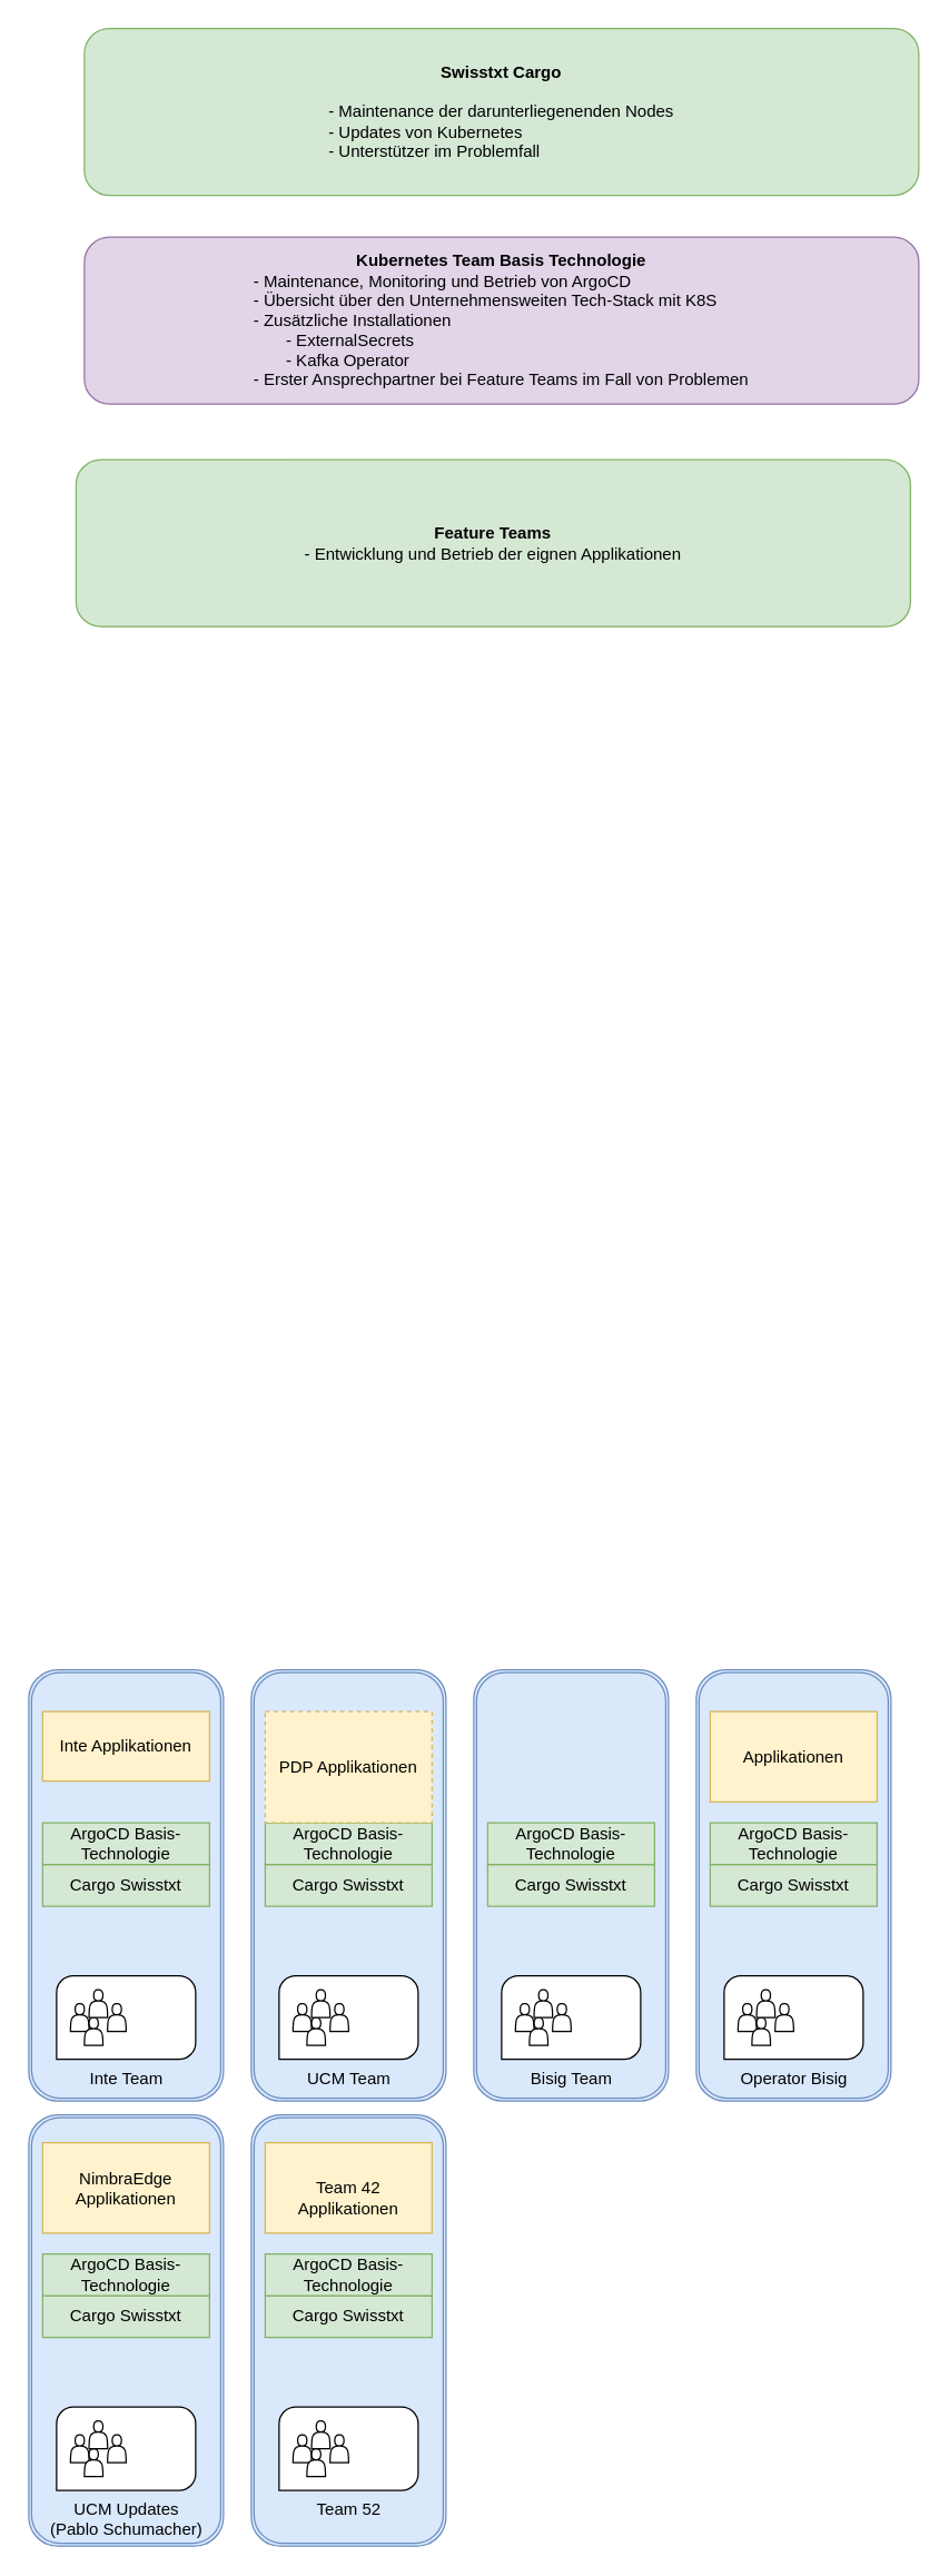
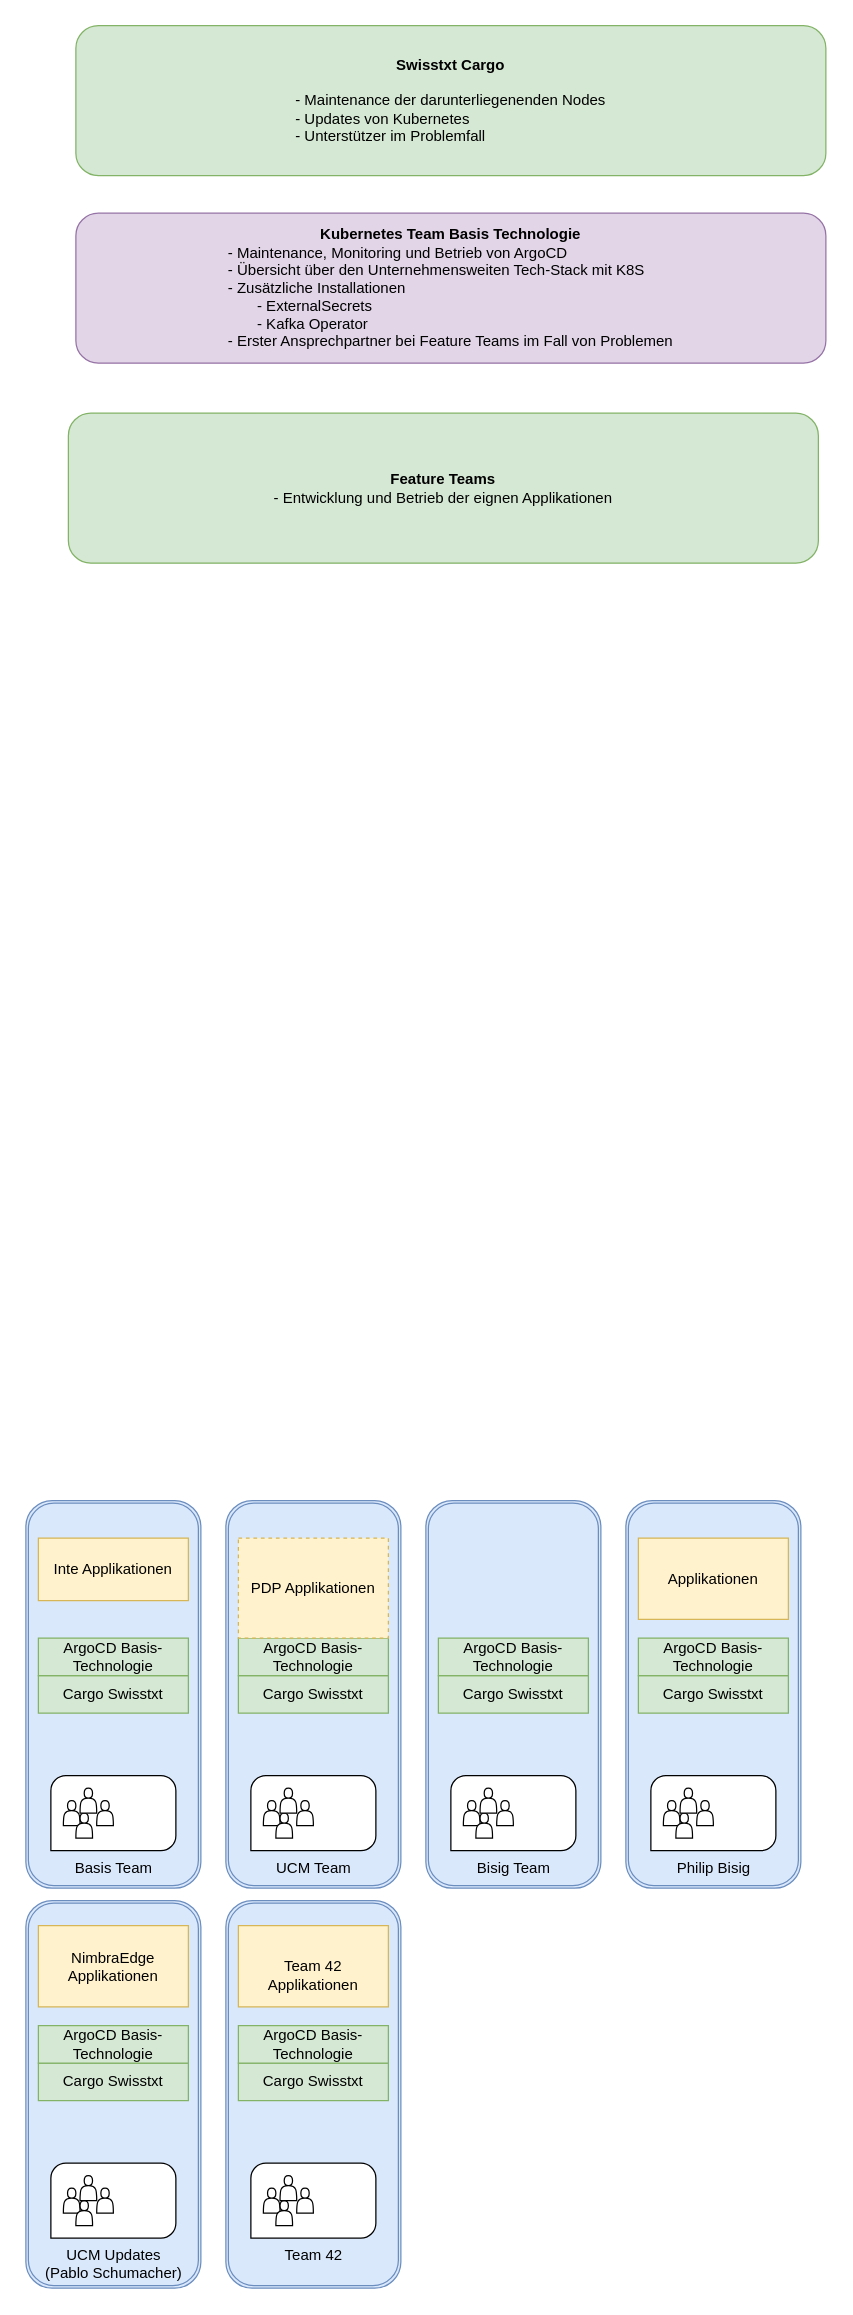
  <mxCell id="0" />
  <mxCell id="1" parent="0" />
  <mxCell id="2" value="" style="shape=ext;double=1;rounded=1;whiteSpace=wrap;html=1;fillColor=#dae8fc;strokeColor=#6c8ebf;" parent="1" vertex="1"><mxGeometry x="180" y="1520" width="140" height="310" as="geometry" /></mxCell>
  <mxCell id="3" value="" style="shape=ext;double=1;rounded=1;whiteSpace=wrap;html=1;fillColor=#dae8fc;strokeColor=#6c8ebf;" parent="1" vertex="1"><mxGeometry x="20" y="1520" width="140" height="310" as="geometry" /></mxCell>
  <mxCell id="4" value="" style="shape=ext;double=1;rounded=1;whiteSpace=wrap;html=1;fillColor=#dae8fc;strokeColor=#6c8ebf;" parent="1" vertex="1"><mxGeometry x="500" y="1200" width="140" height="310" as="geometry" /></mxCell>
  <mxCell id="5" value="" style="shape=ext;double=1;rounded=1;whiteSpace=wrap;html=1;fillColor=#dae8fc;strokeColor=#6c8ebf;" parent="1" vertex="1"><mxGeometry x="340" y="1200" width="140" height="310" as="geometry" /></mxCell>
  <mxCell id="6" value="" style="shape=ext;double=1;rounded=1;whiteSpace=wrap;html=1;fillColor=#dae8fc;strokeColor=#6c8ebf;" parent="1" vertex="1"><mxGeometry x="180" y="1200" width="140" height="310" as="geometry" /></mxCell>
  <mxCell id="7" value="" style="shape=ext;double=1;rounded=1;whiteSpace=wrap;html=1;fillColor=#dae8fc;strokeColor=#6c8ebf;" parent="1" vertex="1"><mxGeometry x="20" y="1200" width="140" height="310" as="geometry" /></mxCell>
- <mxCell id="8" value="Inte Team" style="verticalLabelPosition=bottom;verticalAlign=top;html=1;shape=mxgraph.basic.three_corner_round_rect;dx=6;" parent="1" vertex="1"><mxGeometry x="40" y="1420" width="100" height="60" as="geometry" /></mxCell>
+ <mxCell id="8" value="Basis Team" style="verticalLabelPosition=bottom;verticalAlign=top;html=1;shape=mxgraph.basic.three_corner_round_rect;dx=6;" parent="1" vertex="1"><mxGeometry x="40" y="1420" width="100" height="60" as="geometry" /></mxCell>
  <mxCell id="9" value="Cargo Swisstxt" style="rounded=0;whiteSpace=wrap;html=1;fillColor=#d5e8d4;strokeColor=#82b366;" parent="1" vertex="1"><mxGeometry x="30" y="1340" width="120" height="30" as="geometry" /></mxCell>
  <mxCell id="10" value="ArgoCD Basis-Technologie" style="rounded=0;whiteSpace=wrap;html=1;fillColor=#d5e8d4;strokeColor=#82b366;" parent="1" vertex="1"><mxGeometry x="30" y="1310" width="120" height="30" as="geometry" /></mxCell>
  <mxCell id="11" value="Inte Applikationen" style="rounded=0;whiteSpace=wrap;html=1;fillColor=#fff2cc;strokeColor=#d6b656;" parent="1" vertex="1"><mxGeometry x="30" y="1230" width="120" height="50" as="geometry" /></mxCell>
  <mxCell id="12" value="" style="shape=actor;whiteSpace=wrap;html=1;" parent="1" vertex="1"><mxGeometry x="50" y="1440" width="13.33" height="20" as="geometry" /></mxCell>
  <mxCell id="13" value="" style="shape=actor;whiteSpace=wrap;html=1;" parent="1" vertex="1"><mxGeometry x="60" y="1450" width="13.33" height="20" as="geometry" /></mxCell>
  <mxCell id="14" value="" style="shape=actor;whiteSpace=wrap;html=1;" parent="1" vertex="1"><mxGeometry x="63.33" y="1430" width="13.33" height="20" as="geometry" /></mxCell>
  <mxCell id="15" value="" style="shape=actor;whiteSpace=wrap;html=1;" parent="1" vertex="1"><mxGeometry x="76.66" y="1440" width="13.33" height="20" as="geometry" /></mxCell>
  <mxCell id="16" value="UCM Team" style="verticalLabelPosition=bottom;verticalAlign=top;html=1;shape=mxgraph.basic.three_corner_round_rect;dx=6;" parent="1" vertex="1"><mxGeometry x="200" y="1420" width="100" height="60" as="geometry" /></mxCell>
  <mxCell id="17" value="Cargo Swisstxt" style="rounded=0;whiteSpace=wrap;html=1;fillColor=#d5e8d4;strokeColor=#82b366;" parent="1" vertex="1"><mxGeometry x="190" y="1340" width="120" height="30" as="geometry" /></mxCell>
  <mxCell id="18" value="ArgoCD Basis-Technologie" style="rounded=0;whiteSpace=wrap;html=1;fillColor=#d5e8d4;strokeColor=#82b366;" parent="1" vertex="1"><mxGeometry x="190" y="1310" width="120" height="30" as="geometry" /></mxCell>
  <mxCell id="19" value="PDP Applikationen" style="rounded=0;whiteSpace=wrap;html=1;fillColor=#fff2cc;strokeColor=#d6b656;dashed=1;" parent="1" vertex="1"><mxGeometry x="190" y="1230" width="120" height="80" as="geometry" /></mxCell>
  <mxCell id="20" value="" style="shape=actor;whiteSpace=wrap;html=1;" parent="1" vertex="1"><mxGeometry x="210" y="1440" width="13.33" height="20" as="geometry" /></mxCell>
  <mxCell id="21" value="" style="shape=actor;whiteSpace=wrap;html=1;" parent="1" vertex="1"><mxGeometry x="220" y="1450" width="13.33" height="20" as="geometry" /></mxCell>
  <mxCell id="22" value="" style="shape=actor;whiteSpace=wrap;html=1;" parent="1" vertex="1"><mxGeometry x="223.33" y="1430" width="13.33" height="20" as="geometry" /></mxCell>
  <mxCell id="23" value="" style="shape=actor;whiteSpace=wrap;html=1;" parent="1" vertex="1"><mxGeometry x="236.66" y="1440" width="13.33" height="20" as="geometry" /></mxCell>
  <mxCell id="24" value="Bisig Team" style="verticalLabelPosition=bottom;verticalAlign=top;html=1;shape=mxgraph.basic.three_corner_round_rect;dx=6;" parent="1" vertex="1"><mxGeometry x="360" y="1420" width="100" height="60" as="geometry" /></mxCell>
  <mxCell id="25" value="Cargo Swisstxt" style="rounded=0;whiteSpace=wrap;html=1;fillColor=#d5e8d4;strokeColor=#82b366;" parent="1" vertex="1"><mxGeometry x="350" y="1340" width="120" height="30" as="geometry" /></mxCell>
  <mxCell id="26" value="ArgoCD Basis-Technologie" style="rounded=0;whiteSpace=wrap;html=1;fillColor=#d5e8d4;strokeColor=#82b366;" parent="1" vertex="1"><mxGeometry x="350" y="1310" width="120" height="30" as="geometry" /></mxCell>
  <mxCell id="27" value="" style="shape=actor;whiteSpace=wrap;html=1;" parent="1" vertex="1"><mxGeometry x="370" y="1440" width="13.33" height="20" as="geometry" /></mxCell>
  <mxCell id="28" value="" style="shape=actor;whiteSpace=wrap;html=1;" parent="1" vertex="1"><mxGeometry x="380" y="1450" width="13.33" height="20" as="geometry" /></mxCell>
  <mxCell id="29" value="" style="shape=actor;whiteSpace=wrap;html=1;" parent="1" vertex="1"><mxGeometry x="383.33" y="1430" width="13.33" height="20" as="geometry" /></mxCell>
  <mxCell id="30" value="" style="shape=actor;whiteSpace=wrap;html=1;" parent="1" vertex="1"><mxGeometry x="396.66" y="1440" width="13.33" height="20" as="geometry" /></mxCell>
- <mxCell id="31" value="Operator Bisig" style="verticalLabelPosition=bottom;verticalAlign=top;html=1;shape=mxgraph.basic.three_corner_round_rect;dx=6;" parent="1" vertex="1"><mxGeometry x="520" y="1420" width="100" height="60" as="geometry" /></mxCell>
+ <mxCell id="31" value="Philip Bisig" style="verticalLabelPosition=bottom;verticalAlign=top;html=1;shape=mxgraph.basic.three_corner_round_rect;dx=6;" parent="1" vertex="1"><mxGeometry x="520" y="1420" width="100" height="60" as="geometry" /></mxCell>
  <mxCell id="32" value="Cargo Swisstxt" style="rounded=0;whiteSpace=wrap;html=1;fillColor=#d5e8d4;strokeColor=#82b366;" parent="1" vertex="1"><mxGeometry x="510" y="1340" width="120" height="30" as="geometry" /></mxCell>
  <mxCell id="33" value="ArgoCD Basis-Technologie" style="rounded=0;whiteSpace=wrap;html=1;fillColor=#d5e8d4;strokeColor=#82b366;" parent="1" vertex="1"><mxGeometry x="510" y="1310" width="120" height="30" as="geometry" /></mxCell>
  <mxCell id="34" value="Applikationen" style="rounded=0;whiteSpace=wrap;html=1;fillColor=#fff2cc;strokeColor=#d6b656;" parent="1" vertex="1"><mxGeometry x="510" y="1230" width="120" height="65" as="geometry" /></mxCell>
  <mxCell id="35" value="" style="shape=actor;whiteSpace=wrap;html=1;" parent="1" vertex="1"><mxGeometry x="530" y="1440" width="13.33" height="20" as="geometry" /></mxCell>
  <mxCell id="36" value="" style="shape=actor;whiteSpace=wrap;html=1;" parent="1" vertex="1"><mxGeometry x="540" y="1450" width="13.33" height="20" as="geometry" /></mxCell>
  <mxCell id="37" value="" style="shape=actor;whiteSpace=wrap;html=1;" parent="1" vertex="1"><mxGeometry x="543.33" y="1430" width="13.33" height="20" as="geometry" /></mxCell>
  <mxCell id="38" value="" style="shape=actor;whiteSpace=wrap;html=1;" parent="1" vertex="1"><mxGeometry x="556.66" y="1440" width="13.33" height="20" as="geometry" /></mxCell>
  <mxCell id="39" value="UCM Updates&lt;br&gt;(Pablo Schumacher)" style="verticalLabelPosition=bottom;verticalAlign=top;html=1;shape=mxgraph.basic.three_corner_round_rect;dx=6;" parent="1" vertex="1"><mxGeometry x="40" y="1730" width="100" height="60" as="geometry" /></mxCell>
  <mxCell id="40" value="Cargo Swisstxt" style="rounded=0;whiteSpace=wrap;html=1;fillColor=#d5e8d4;strokeColor=#82b366;" parent="1" vertex="1"><mxGeometry x="30" y="1650" width="120" height="30" as="geometry" /></mxCell>
  <mxCell id="41" value="ArgoCD Basis-Technologie" style="rounded=0;whiteSpace=wrap;html=1;fillColor=#d5e8d4;strokeColor=#82b366;" parent="1" vertex="1"><mxGeometry x="30" y="1620" width="120" height="30" as="geometry" /></mxCell>
  <mxCell id="42" value="NimbraEdge Applikationen" style="rounded=0;whiteSpace=wrap;html=1;fillColor=#fff2cc;strokeColor=#d6b656;" parent="1" vertex="1"><mxGeometry x="30" y="1540" width="120" height="65" as="geometry" /></mxCell>
  <mxCell id="43" value="" style="shape=actor;whiteSpace=wrap;html=1;" parent="1" vertex="1"><mxGeometry x="50" y="1750" width="13.33" height="20" as="geometry" /></mxCell>
  <mxCell id="44" value="" style="shape=actor;whiteSpace=wrap;html=1;" parent="1" vertex="1"><mxGeometry x="60" y="1760" width="13.33" height="20" as="geometry" /></mxCell>
  <mxCell id="45" value="" style="shape=actor;whiteSpace=wrap;html=1;" parent="1" vertex="1"><mxGeometry x="63.33" y="1740" width="13.33" height="20" as="geometry" /></mxCell>
  <mxCell id="46" value="" style="shape=actor;whiteSpace=wrap;html=1;" parent="1" vertex="1"><mxGeometry x="76.66" y="1750" width="13.33" height="20" as="geometry" /></mxCell>
- <mxCell id="47" value="Team 52" style="verticalLabelPosition=bottom;verticalAlign=top;html=1;shape=mxgraph.basic.three_corner_round_rect;dx=6;" parent="1" vertex="1"><mxGeometry x="200" y="1730" width="100" height="60" as="geometry" /></mxCell>
+ <mxCell id="47" value="Team 42" style="verticalLabelPosition=bottom;verticalAlign=top;html=1;shape=mxgraph.basic.three_corner_round_rect;dx=6;" parent="1" vertex="1"><mxGeometry x="200" y="1730" width="100" height="60" as="geometry" /></mxCell>
  <mxCell id="48" value="Cargo Swisstxt" style="rounded=0;whiteSpace=wrap;html=1;fillColor=#d5e8d4;strokeColor=#82b366;" parent="1" vertex="1"><mxGeometry x="190" y="1650" width="120" height="30" as="geometry" /></mxCell>
  <mxCell id="49" value="ArgoCD Basis-Technologie" style="rounded=0;whiteSpace=wrap;html=1;fillColor=#d5e8d4;strokeColor=#82b366;" parent="1" vertex="1"><mxGeometry x="190" y="1620" width="120" height="30" as="geometry" /></mxCell>
  <mxCell id="50" value="&lt;br&gt;Team 42&lt;br&gt;Applikationen" style="rounded=0;whiteSpace=wrap;html=1;fillColor=#fff2cc;strokeColor=#d6b656;" parent="1" vertex="1"><mxGeometry x="190" y="1540" width="120" height="65" as="geometry" /></mxCell>
  <mxCell id="51" value="" style="shape=actor;whiteSpace=wrap;html=1;" parent="1" vertex="1"><mxGeometry x="210" y="1750" width="13.33" height="20" as="geometry" /></mxCell>
  <mxCell id="52" value="" style="shape=actor;whiteSpace=wrap;html=1;" parent="1" vertex="1"><mxGeometry x="220" y="1760" width="13.33" height="20" as="geometry" /></mxCell>
  <mxCell id="53" value="" style="shape=actor;whiteSpace=wrap;html=1;" parent="1" vertex="1"><mxGeometry x="223.33" y="1740" width="13.33" height="20" as="geometry" /></mxCell>
  <mxCell id="54" value="" style="shape=actor;whiteSpace=wrap;html=1;" parent="1" vertex="1"><mxGeometry x="236.66" y="1750" width="13.33" height="20" as="geometry" /></mxCell>
  <mxCell id="55" value="&lt;b&gt;Swisstxt Cargo&lt;br&gt;&lt;/b&gt;&lt;br&gt;&lt;div style=&quot;text-align: left;&quot;&gt;&lt;span style=&quot;background-color: initial;&quot;&gt;- Maintenance der darunterliegenenden Nodes&lt;/span&gt;&lt;/div&gt;&lt;div style=&quot;text-align: left;&quot;&gt;&lt;span style=&quot;background-color: initial;&quot;&gt;- Updates von Kubernetes&lt;/span&gt;&lt;/div&gt;&lt;div style=&quot;text-align: left;&quot;&gt;&lt;span style=&quot;background-color: initial;&quot;&gt;- Unterstützer im Problemfall&lt;/span&gt;&lt;/div&gt;" style="rounded=1;whiteSpace=wrap;html=1;fillColor=#d5e8d4;strokeColor=#82b366;" vertex="1" parent="1"><mxGeometry x="60" y="20" width="600" height="120" as="geometry" /></mxCell>
  <mxCell id="56" value="&lt;b&gt;Kubernetes Team Basis Technologie&lt;/b&gt;&lt;br&gt;&lt;div style=&quot;text-align: left;&quot;&gt;&lt;span style=&quot;background-color: initial;&quot;&gt;- Maintenance, Monitoring und Betrieb von ArgoCD&lt;/span&gt;&lt;/div&gt;&lt;div style=&quot;text-align: left;&quot;&gt;&lt;span style=&quot;background-color: initial;&quot;&gt;- Übersicht über den Unternehmensweiten Tech-Stack mit K8S&lt;/span&gt;&lt;/div&gt;&lt;div style=&quot;text-align: left;&quot;&gt;&lt;span style=&quot;background-color: initial;&quot;&gt;- Zusätzliche Installationen&lt;br&gt;&amp;nbsp; &amp;nbsp; &amp;nbsp; &amp;nbsp;- ExternalSecrets&lt;br&gt;&amp;nbsp; &amp;nbsp; &amp;nbsp; &amp;nbsp;- Kafka Operator&lt;br&gt;&lt;/span&gt;&lt;/div&gt;&lt;div style=&quot;text-align: left;&quot;&gt;- Erster Ansprechpartner bei Feature Teams im Fall von Problemen&lt;/div&gt;" style="rounded=1;whiteSpace=wrap;html=1;fillColor=#e1d5e7;strokeColor=#9673a6;" vertex="1" parent="1"><mxGeometry x="60" y="170" width="600" height="120" as="geometry" /></mxCell>
  <mxCell id="57" value="&lt;b&gt;Feature Teams&lt;/b&gt;&lt;br&gt;&lt;div style=&quot;text-align: left;&quot;&gt;&lt;span style=&quot;background-color: initial;&quot;&gt;- Entwicklung und Betrieb der eignen Applikationen&lt;br&gt;&lt;/span&gt;&lt;/div&gt;" style="rounded=1;whiteSpace=wrap;html=1;fillColor=#d5e8d4;strokeColor=#82b366;" vertex="1" parent="1"><mxGeometry x="54" y="330" width="600" height="120" as="geometry" /></mxCell>
